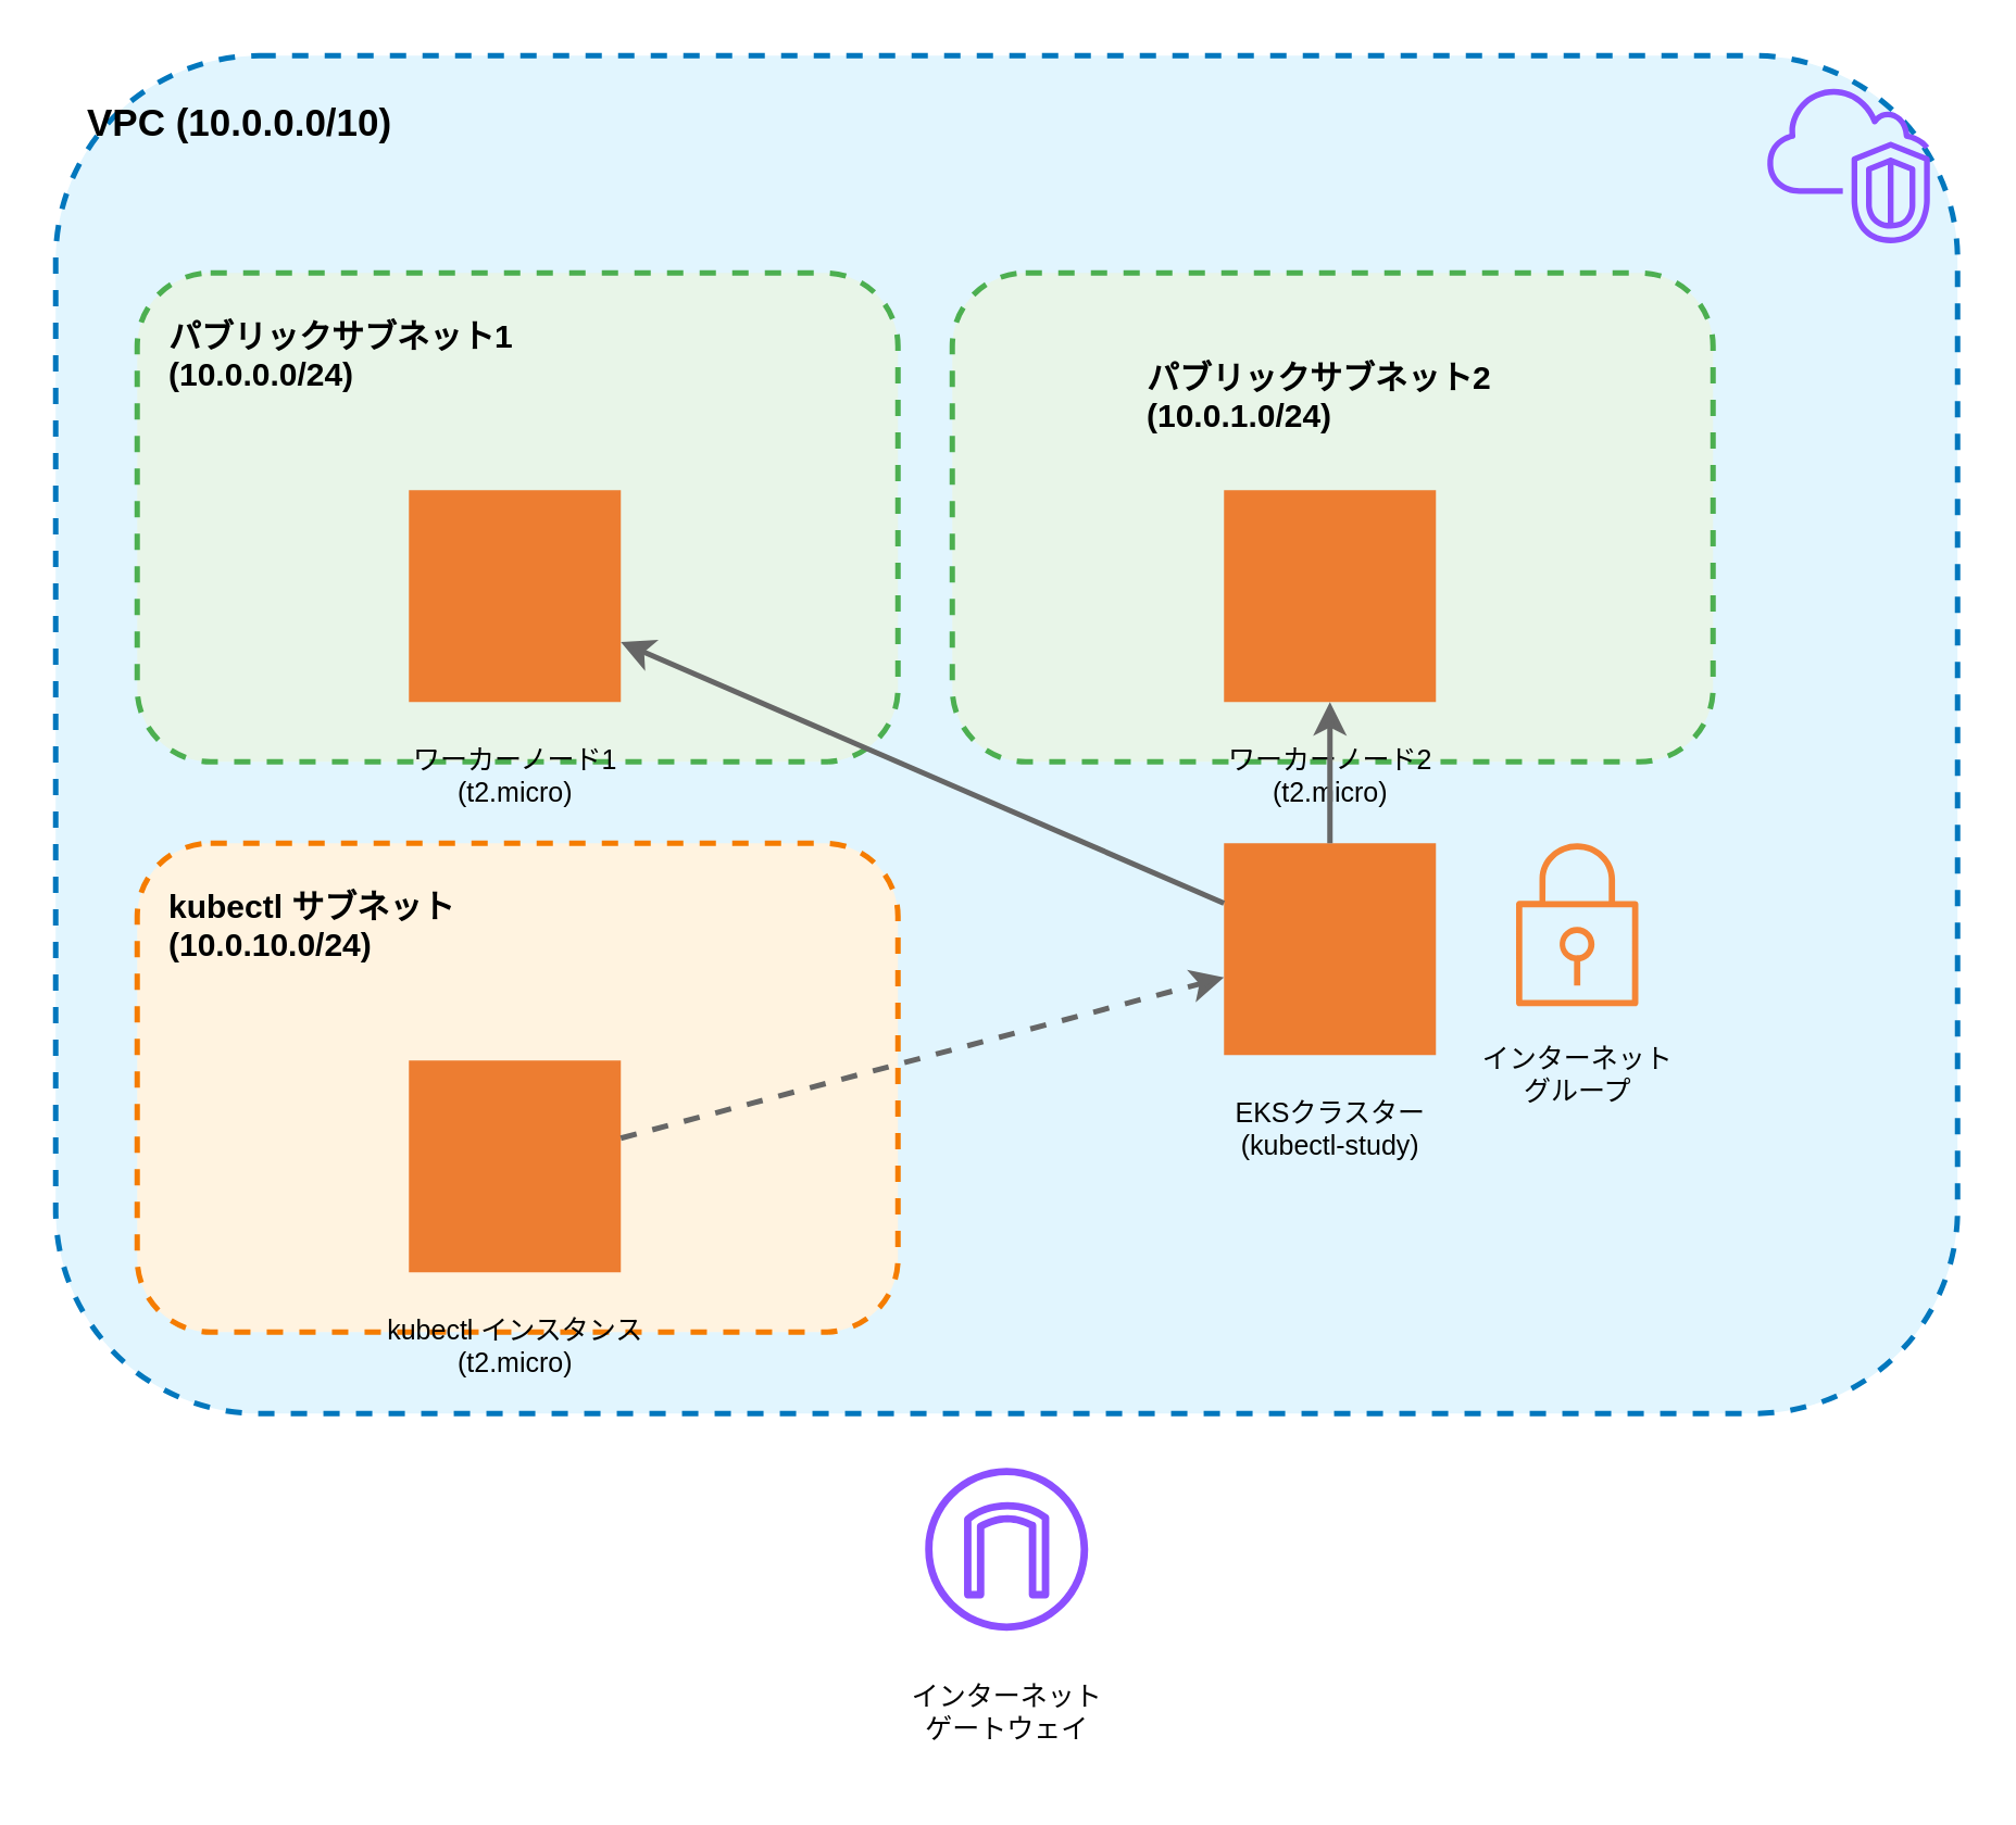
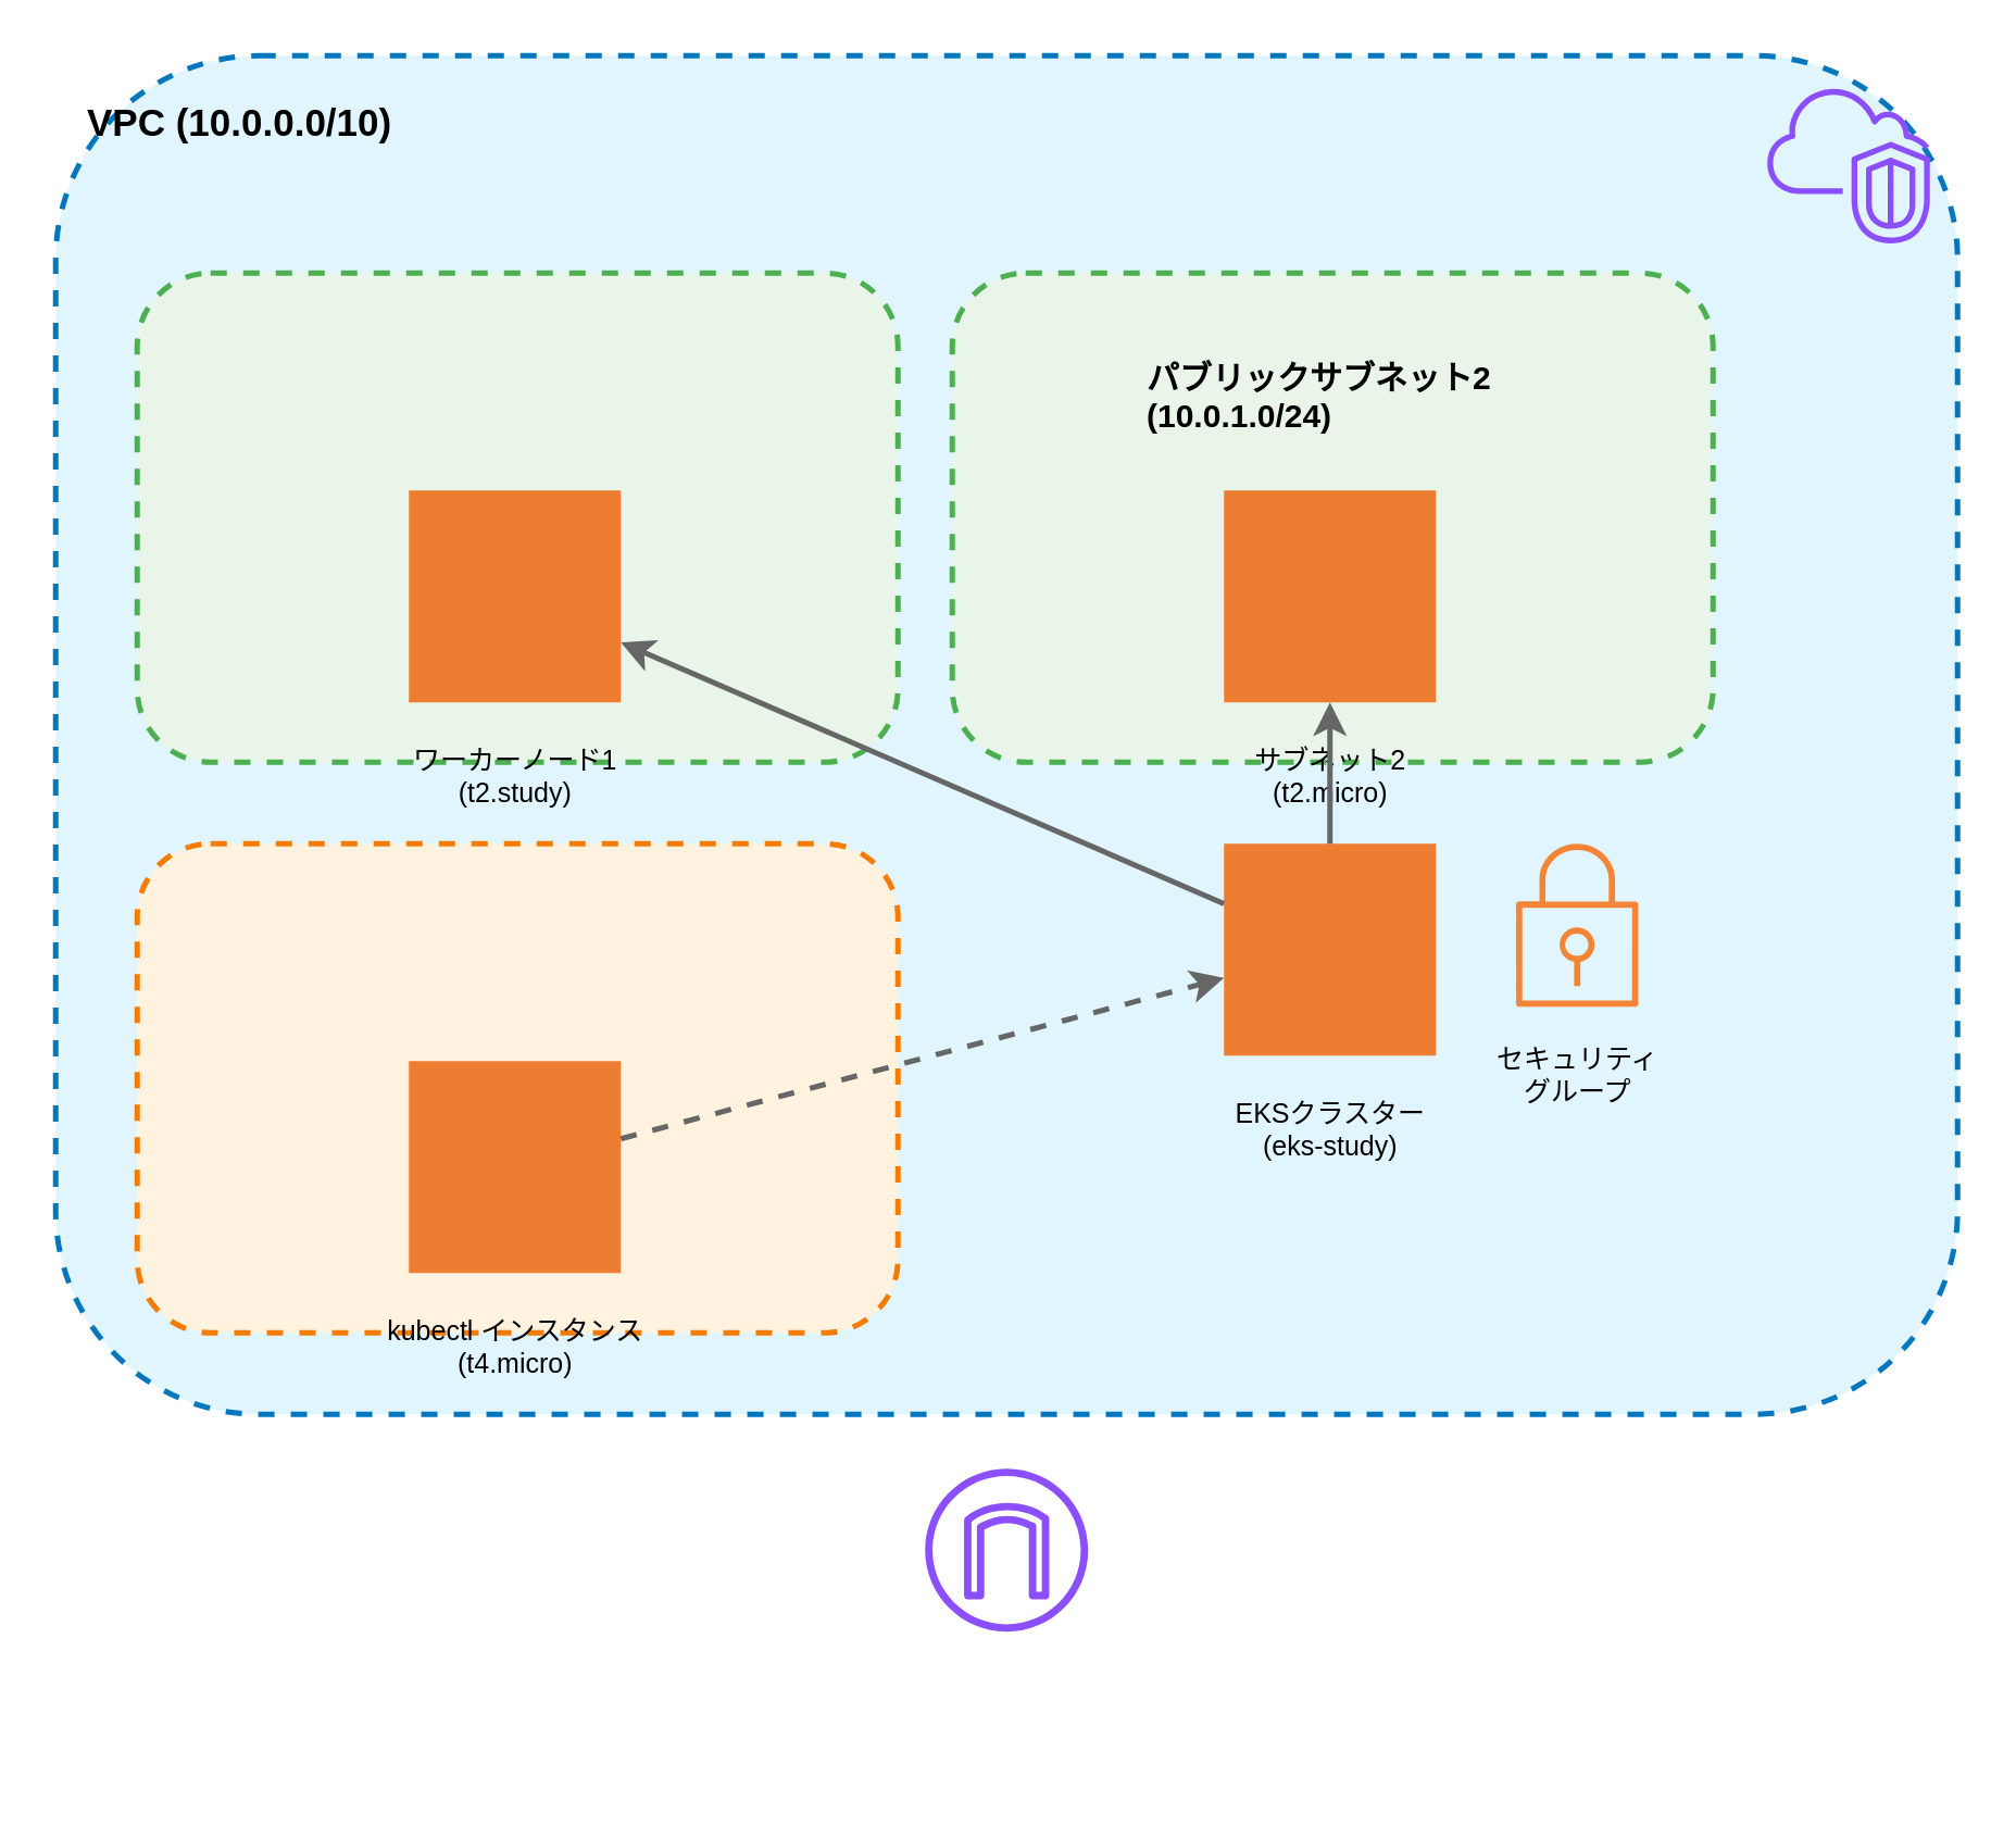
  <mxCell id="0" />
  <mxCell id="1" parent="0" />
  <mxCell id="2" value="" style="rounded=1;whiteSpace=wrap;html=1;fillColor=#E1F5FE;strokeColor=#0277BD;strokeWidth=2;dashed=1;" vertex="1" parent="1"><mxGeometry x="20" y="20" width="700" height="500" as="geometry" /></mxCell>
  <mxCell id="3" value="VPC (10.0.0.0/10)" style="text;html=1;align=left;verticalAlign=top;resizable=0;points=[];autosize=1;strokeColor=none;fillColor=none;fontStyle=1;fontSize=14;" vertex="1" parent="1"><mxGeometry x="30" y="30" width="140" height="30" as="geometry" /></mxCell>
  <mxCell id="4" value="" style="sketch=0;outlineConnect=0;fontColor=#232F3E;gradientColor=none;fillColor=#8C4FFF;strokeColor=none;dashed=0;verticalLabelPosition=bottom;verticalAlign=top;align=center;html=1;fontSize=12;fontStyle=0;aspect=fixed;pointerEvents=1;shape=mxgraph.aws4.vpc;" vertex="1" parent="1"><mxGeometry x="650" y="30" width="60" height="60" as="geometry" /></mxCell>
  <mxCell id="5" value="" style="sketch=0;outlineConnect=0;fontColor=#232F3E;gradientColor=none;fillColor=#8C4FFF;strokeColor=none;dashed=0;verticalLabelPosition=bottom;verticalAlign=top;align=center;html=1;fontSize=12;fontStyle=0;aspect=fixed;pointerEvents=1;shape=mxgraph.aws4.internet_gateway;" vertex="1" parent="1"><mxGeometry x="340" y="540" width="60" height="60" as="geometry" /></mxCell>
- <mxCell id="6" value="インターネット&#10;ゲートウェイ" style="text;html=1;align=center;verticalAlign=middle;resizable=0;points=[];autosize=1;strokeColor=none;fillColor=none;fontSize=10;" vertex="1" parent="1"><mxGeometry x="315" y="610" width="110" height="40" as="geometry" /></mxCell>
  <mxCell id="7" value="" style="rounded=1;whiteSpace=wrap;html=1;fillColor=#E8F5E8;strokeColor=#4CAF50;strokeWidth=2;dashed=1;" vertex="1" parent="1"><mxGeometry x="50" y="100" width="280" height="180" as="geometry" /></mxCell>
- <mxCell id="8" value="パブリックサブネット1&#10;(10.0.0.0/24)" style="text;html=1;align=left;verticalAlign=top;resizable=0;points=[];autosize=1;strokeColor=none;fillColor=none;fontStyle=1;fontSize=12;" vertex="1" parent="1"><mxGeometry x="60" y="110" width="140" height="40" as="geometry" /></mxCell>
  <mxCell id="9" value="" style="rounded=1;whiteSpace=wrap;html=1;fillColor=#E8F5E8;strokeColor=#4CAF50;strokeWidth=2;dashed=1;" vertex="1" parent="1"><mxGeometry x="350" y="100" width="280" height="180" as="geometry" /></mxCell>
  <mxCell id="10" value="パブリックサブネット2&#10;(10.0.1.0/24)" style="text;html=1;align=left;verticalAlign=top;resizable=0;points=[];autosize=1;strokeColor=none;fillColor=none;fontStyle=1;fontSize=12;" vertex="1" parent="1"><mxGeometry x="420" y="125" width="140" height="40" as="geometry" /></mxCell>
  <mxCell id="11" value="" style="rounded=1;whiteSpace=wrap;html=1;fillColor=#FFF3E0;strokeColor=#F57C00;strokeWidth=2;dashed=1;" vertex="1" parent="1"><mxGeometry x="50" y="310" width="280" height="180" as="geometry" /></mxCell>
- <mxCell id="12" value="kubectl サブネット&#10;(10.0.10.0/24)" style="text;html=1;align=left;verticalAlign=top;resizable=0;points=[];autosize=1;strokeColor=none;fillColor=none;fontStyle=1;fontSize=12;" vertex="1" parent="1"><mxGeometry x="60" y="320" width="140" height="40" as="geometry" /></mxCell>
  <mxCell id="13" value="" style="sketch=0;outlineConnect=0;fontColor=#232F3E;gradientColor=none;fillColor=#ED7D31;strokeColor=none;dashed=0;verticalLabelPosition=bottom;verticalAlign=top;align=center;html=1;fontSize=12;fontStyle=0;aspect=fixed;pointerEvents=1;shape=mxgraph.aws4.eks_cluster;" vertex="1" parent="1"><mxGeometry x="450" y="310" width="78" height="78" as="geometry" /></mxCell>
- <mxCell id="14" value="EKSクラスター&#10;(kubectl-study)" style="text;html=1;align=center;verticalAlign=middle;resizable=0;points=[];autosize=1;strokeColor=none;fillColor=none;fontSize=10;" vertex="1" parent="1"><mxGeometry x="434" y="395" width="110" height="40" as="geometry" /></mxCell>
+ <mxCell id="14" value="EKSクラスター&#10;(eks-study)" style="text;html=1;align=center;verticalAlign=middle;resizable=0;points=[];autosize=1;strokeColor=none;fillColor=none;fontSize=10;" vertex="1" parent="1"><mxGeometry x="434" y="395" width="110" height="40" as="geometry" /></mxCell>
  <mxCell id="15" value="" style="sketch=0;outlineConnect=0;fontColor=#232F3E;gradientColor=none;fillColor=#ED7D31;strokeColor=none;dashed=0;verticalLabelPosition=bottom;verticalAlign=top;align=center;html=1;fontSize=12;fontStyle=0;aspect=fixed;pointerEvents=1;shape=mxgraph.aws4.ec2_instance;" vertex="1" parent="1"><mxGeometry x="150" y="180" width="78" height="78" as="geometry" /></mxCell>
- <mxCell id="16" value="ワーカーノード1&#10;(t2.micro)" style="text;html=1;align=center;verticalAlign=middle;resizable=0;points=[];autosize=1;strokeColor=none;fillColor=none;fontSize=10;" vertex="1" parent="1"><mxGeometry x="134" y="265" width="110" height="40" as="geometry" /></mxCell>
+ <mxCell id="16" value="ワーカーノード1&#10;(t2.study)" style="text;html=1;align=center;verticalAlign=middle;resizable=0;points=[];autosize=1;strokeColor=none;fillColor=none;fontSize=10;" vertex="1" parent="1"><mxGeometry x="134" y="265" width="110" height="40" as="geometry" /></mxCell>
  <mxCell id="17" value="" style="sketch=0;outlineConnect=0;fontColor=#232F3E;gradientColor=none;fillColor=#ED7D31;strokeColor=none;dashed=0;verticalLabelPosition=bottom;verticalAlign=top;align=center;html=1;fontSize=12;fontStyle=0;aspect=fixed;pointerEvents=1;shape=mxgraph.aws4.ec2_instance;" vertex="1" parent="1"><mxGeometry x="450" y="180" width="78" height="78" as="geometry" /></mxCell>
- <mxCell id="18" value="ワーカーノード2&#10;(t2.micro)" style="text;html=1;align=center;verticalAlign=middle;resizable=0;points=[];autosize=1;strokeColor=none;fillColor=none;fontSize=10;" vertex="1" parent="1"><mxGeometry x="434" y="265" width="110" height="40" as="geometry" /></mxCell>
+ <mxCell id="18" value="サブネット2&#10;(t2.micro)" style="text;html=1;align=center;verticalAlign=middle;resizable=0;points=[];autosize=1;strokeColor=none;fillColor=none;fontSize=10;" vertex="1" parent="1"><mxGeometry x="434" y="265" width="110" height="40" as="geometry" /></mxCell>
  <mxCell id="19" value="" style="sketch=0;outlineConnect=0;fontColor=#232F3E;gradientColor=none;fillColor=#ED7D31;strokeColor=none;dashed=0;verticalLabelPosition=bottom;verticalAlign=top;align=center;html=1;fontSize=12;fontStyle=0;aspect=fixed;pointerEvents=1;shape=mxgraph.aws4.ec2_instance;" vertex="1" parent="1"><mxGeometry x="150" y="390" width="78" height="78" as="geometry" /></mxCell>
- <mxCell id="20" value="kubectl インスタンス&#10;(t2.micro)" style="text;html=1;align=center;verticalAlign=middle;resizable=0;points=[];autosize=1;strokeColor=none;fillColor=none;fontSize=10;" vertex="1" parent="1"><mxGeometry x="124" y="475" width="130" height="40" as="geometry" /></mxCell>
+ <mxCell id="20" value="kubectl インスタンス&#10;(t4.micro)" style="text;html=1;align=center;verticalAlign=middle;resizable=0;points=[];autosize=1;strokeColor=none;fillColor=none;fontSize=10;" vertex="1" parent="1"><mxGeometry x="124" y="475" width="130" height="40" as="geometry" /></mxCell>
  <mxCell id="21" value="" style="sketch=0;outlineConnect=0;fontColor=#232F3E;gradientColor=none;fillColor=#F58536;strokeColor=none;dashed=0;verticalLabelPosition=bottom;verticalAlign=top;align=center;html=1;fontSize=12;fontStyle=0;aspect=fixed;pointerEvents=1;shape=mxgraph.aws4.security_group;" vertex="1" parent="1"><mxGeometry x="550" y="310" width="60" height="60" as="geometry" /></mxCell>
- <mxCell id="22" value="インターネット&#10;グループ" style="text;html=1;align=center;verticalAlign=middle;resizable=0;points=[];autosize=1;strokeColor=none;fillColor=none;fontSize=10;" vertex="1" parent="1"><mxGeometry x="535" y="375" width="90" height="40" as="geometry" /></mxCell>
+ <mxCell id="22" value="セキュリティ&#10;グループ" style="text;html=1;align=center;verticalAlign=middle;resizable=0;points=[];autosize=1;strokeColor=none;fillColor=none;fontSize=10;" vertex="1" parent="1"><mxGeometry x="535" y="375" width="90" height="40" as="geometry" /></mxCell>
  <mxCell id="23" value="" style="endArrow=classic;html=1;rounded=0;strokeColor=#666666;strokeWidth=2;" edge="1" parent="1" source="13" target="15"><mxGeometry width="50" height="50" relative="1" as="geometry"><mxPoint x="370" y="310" as="sourcePoint" /><mxPoint x="420" y="260" as="targetPoint" /></mxGeometry></mxCell>
  <mxCell id="24" value="" style="endArrow=classic;html=1;rounded=0;strokeColor=#666666;strokeWidth=2;" edge="1" parent="1" source="13" target="17"><mxGeometry width="50" height="50" relative="1" as="geometry"><mxPoint x="370" y="310" as="sourcePoint" /><mxPoint x="420" y="260" as="targetPoint" /></mxGeometry></mxCell>
  <mxCell id="25" value="" style="endArrow=classic;html=1;rounded=0;strokeColor=#666666;strokeWidth=2;dashed=1;" edge="1" parent="1" source="19" target="13"><mxGeometry width="50" height="50" relative="1" as="geometry"><mxPoint x="270" y="410" as="sourcePoint" /><mxPoint x="420" y="360" as="targetPoint" /></mxGeometry></mxCell>
